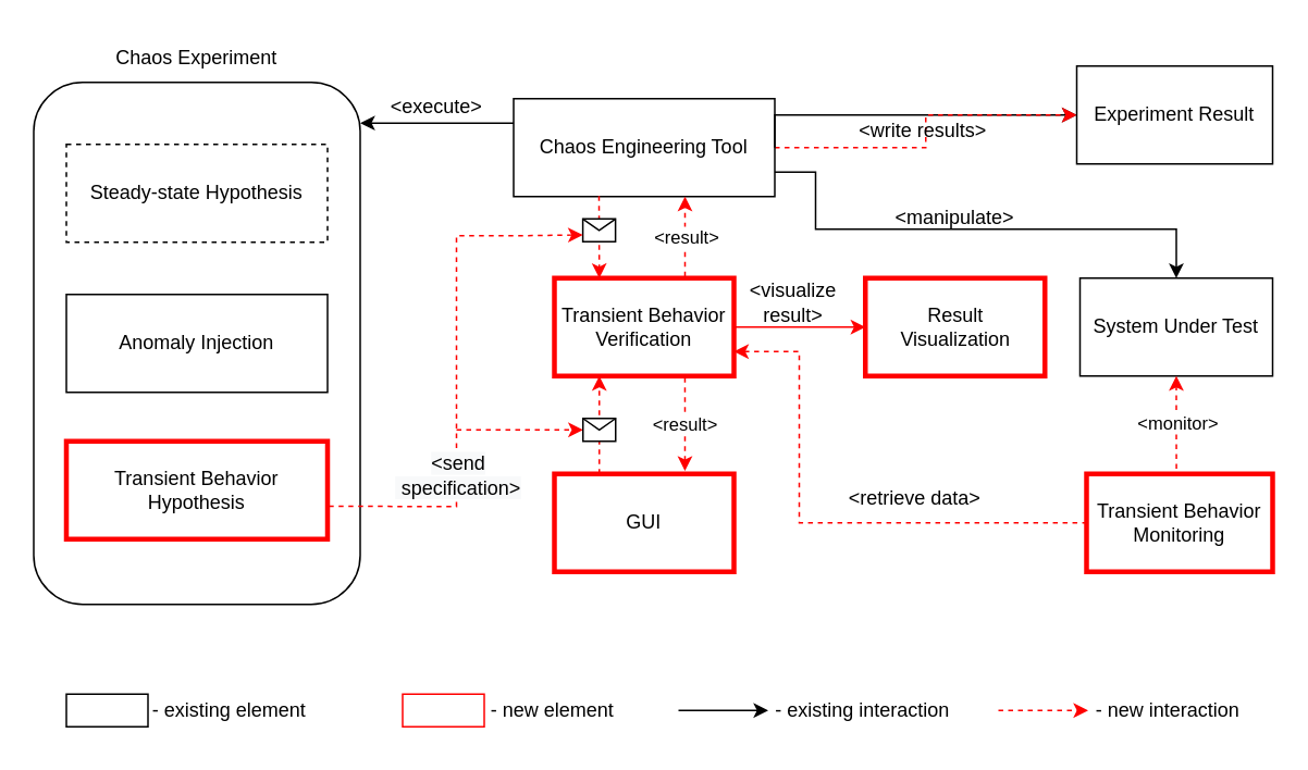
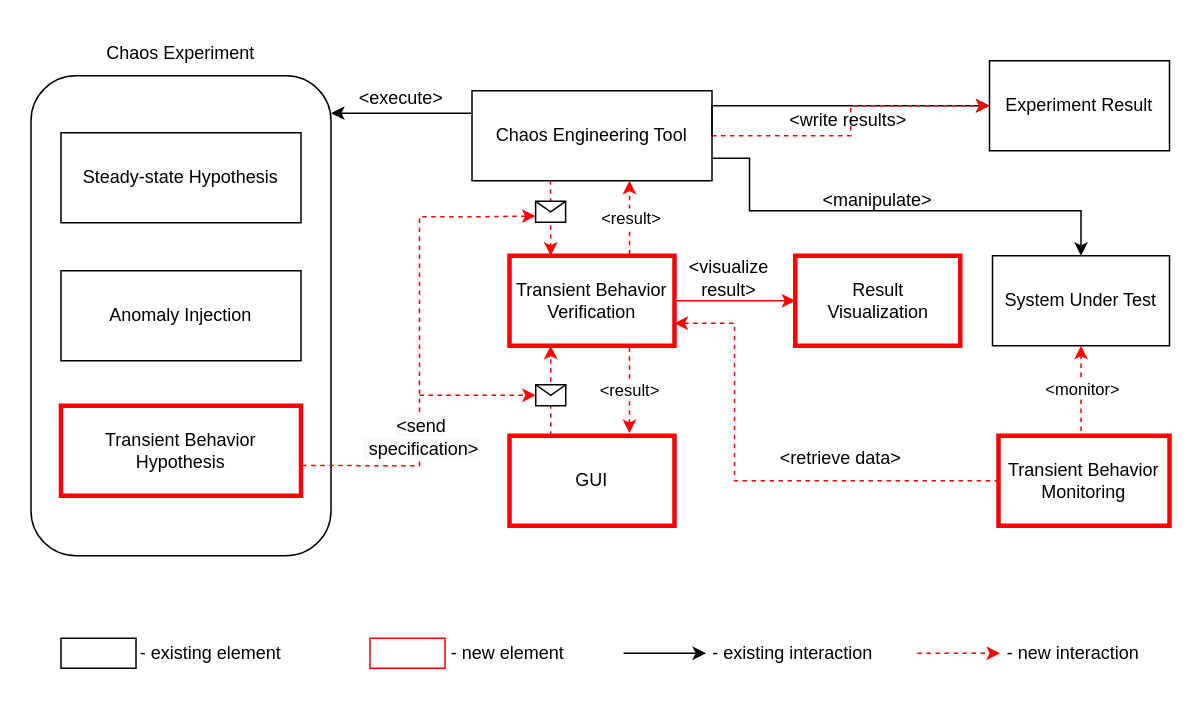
  <mxCell id="0" />
  <mxCell id="1" parent="0" />
  <mxCell id="2" value="" style="rounded=1;whiteSpace=wrap;html=1;gradientColor=none;fillColor=none;" parent="1" vertex="1"><mxGeometry x="20" y="50" width="200" height="320" as="geometry" /></mxCell>
- <mxCell id="3" value="Steady-state Hypothesis" style="rounded=0;whiteSpace=wrap;html=1;dashed=1;" parent="1" vertex="1"><mxGeometry x="40" y="88" width="160" height="60" as="geometry" /></mxCell>
+ <mxCell id="3" value="Steady-state Hypothesis" style="rounded=0;whiteSpace=wrap;html=1;" parent="1" vertex="1"><mxGeometry x="40" y="88" width="160" height="60" as="geometry" /></mxCell>
  <mxCell id="4" value="Anomaly Injection" style="rounded=0;whiteSpace=wrap;html=1;" parent="1" vertex="1"><mxGeometry x="40" y="180" width="160" height="60" as="geometry" /></mxCell>
  <mxCell id="5" value="Transient Behavior Hypothesis" style="rounded=0;whiteSpace=wrap;html=1;strokeColor=#FF0000;strokeWidth=3;" parent="1" vertex="1"><mxGeometry x="40" y="270" width="160" height="60" as="geometry" /></mxCell>
  <mxCell id="6" value="Chaos Experiment" style="text;html=1;strokeColor=none;fillColor=none;align=center;verticalAlign=middle;whiteSpace=wrap;rounded=0;dashed=1;" parent="1" vertex="1"><mxGeometry x="60" y="20" width="120" height="30" as="geometry" /></mxCell>
  <mxCell id="7" style="edgeStyle=orthogonalEdgeStyle;rounded=0;orthogonalLoop=1;jettySize=auto;html=1;exitX=1;exitY=0.5;exitDx=0;exitDy=0;" parent="1" source="11" target="17" edge="1"><mxGeometry relative="1" as="geometry"><Array as="points"><mxPoint x="474" y="70" /></Array></mxGeometry></mxCell>
  <mxCell id="8" style="edgeStyle=orthogonalEdgeStyle;rounded=0;orthogonalLoop=1;jettySize=auto;html=1;exitX=1;exitY=0.75;exitDx=0;exitDy=0;entryX=0.5;entryY=0;entryDx=0;entryDy=0;strokeColor=#000000;" parent="1" source="11" target="12" edge="1"><mxGeometry relative="1" as="geometry"><Array as="points"><mxPoint x="499" y="105" /><mxPoint x="499" y="140" /><mxPoint x="720" y="140" /></Array></mxGeometry></mxCell>
  <mxCell id="9" style="edgeStyle=orthogonalEdgeStyle;rounded=0;orthogonalLoop=1;jettySize=auto;html=1;exitX=1;exitY=0.5;exitDx=0;exitDy=0;dashed=1;strokeColor=#FF0000;" parent="1" source="11" target="17" edge="1"><mxGeometry relative="1" as="geometry" /></mxCell>
  <mxCell id="10" style="edgeStyle=orthogonalEdgeStyle;rounded=0;orthogonalLoop=1;jettySize=auto;html=1;exitX=0;exitY=0.25;exitDx=0;exitDy=0;entryX=1;entryY=0.078;entryDx=0;entryDy=0;entryPerimeter=0;" parent="1" source="11" target="2" edge="1"><mxGeometry relative="1" as="geometry" /></mxCell>
  <mxCell id="11" value="Chaos Engineering Tool" style="rounded=0;whiteSpace=wrap;html=1;strokeColor=#000000;strokeWidth=1;fillColor=none;gradientColor=none;" parent="1" vertex="1"><mxGeometry x="314" y="60" width="160" height="60" as="geometry" /></mxCell>
  <mxCell id="12" value="System Under Test" style="rounded=0;whiteSpace=wrap;html=1;strokeColor=#000000;strokeWidth=1;fillColor=none;gradientColor=none;" parent="1" vertex="1"><mxGeometry x="661" y="170" width="118" height="60" as="geometry" /></mxCell>
  <mxCell id="13" style="edgeStyle=orthogonalEdgeStyle;rounded=0;orthogonalLoop=1;jettySize=auto;html=1;exitX=1;exitY=0.75;exitDx=0;exitDy=0;entryX=0;entryY=0.5;entryDx=0;entryDy=0;startArrow=classic;startFill=1;endArrow=none;endFill=0;dashed=1;strokeColor=#FF0000;" parent="1" source="15" target="16" edge="1"><mxGeometry relative="1" as="geometry"><Array as="points"><mxPoint x="489" y="215" /><mxPoint x="489" y="320" /></Array></mxGeometry></mxCell>
  <mxCell id="14" value="" style="edgeStyle=orthogonalEdgeStyle;rounded=0;orthogonalLoop=1;jettySize=auto;html=1;dashed=0;strokeColor=#FF0000;" parent="1" source="15" target="32" edge="1"><mxGeometry relative="1" as="geometry" /></mxCell>
  <mxCell id="15" value="Transient Behavior Verification" style="rounded=0;whiteSpace=wrap;html=1;strokeColor=#FF0000;strokeWidth=3;" parent="1" vertex="1"><mxGeometry x="339" y="170" width="110" height="60" as="geometry" /></mxCell>
  <mxCell id="16" value="Transient Behavior Monitoring" style="rounded=0;whiteSpace=wrap;html=1;strokeColor=#FF0000;strokeWidth=3;" parent="1" vertex="1"><mxGeometry x="665" y="290" width="114" height="60" as="geometry" /></mxCell>
  <mxCell id="17" value="Experiment Result" style="rounded=0;whiteSpace=wrap;html=1;strokeColor=#000000;strokeWidth=1;fillColor=none;gradientColor=none;" parent="1" vertex="1"><mxGeometry x="659" y="40" width="120" height="60" as="geometry" /></mxCell>
  <mxCell id="18" value="&amp;lt;execute&amp;gt;" style="text;html=1;strokeColor=none;fillColor=none;align=center;verticalAlign=middle;whiteSpace=wrap;rounded=0;" parent="1" vertex="1"><mxGeometry x="237" y="50" width="60" height="30" as="geometry" /></mxCell>
  <mxCell id="19" value="&amp;lt;visualize result&amp;gt;" style="text;html=1;strokeColor=none;fillColor=none;align=center;verticalAlign=middle;whiteSpace=wrap;rounded=0;" parent="1" vertex="1"><mxGeometry x="440.5" y="170" width="89" height="30" as="geometry" /></mxCell>
  <mxCell id="20" value="&amp;lt;write results&amp;gt;" style="text;html=1;strokeColor=none;fillColor=none;align=center;verticalAlign=middle;whiteSpace=wrap;rounded=0;" parent="1" vertex="1"><mxGeometry x="510" y="65" width="110" height="30" as="geometry" /></mxCell>
  <mxCell id="21" value="&amp;lt;manipulate&amp;gt;" style="text;html=1;strokeColor=none;fillColor=none;align=center;verticalAlign=middle;whiteSpace=wrap;rounded=0;" parent="1" vertex="1"><mxGeometry x="539" y="118" width="91" height="30" as="geometry" /></mxCell>
  <mxCell id="22" value="&amp;lt;retrieve data&amp;gt;" style="text;html=1;strokeColor=none;fillColor=none;align=center;verticalAlign=middle;whiteSpace=wrap;rounded=0;" parent="1" vertex="1"><mxGeometry x="505" y="290" width="110" height="30" as="geometry" /></mxCell>
  <mxCell id="23" value="" style="rounded=0;whiteSpace=wrap;html=1;fontSize=13;" parent="1" vertex="1"><mxGeometry x="40" y="425" width="50" height="20" as="geometry" /></mxCell>
  <mxCell id="24" value="- existing element" style="text;html=1;strokeColor=none;fillColor=none;align=center;verticalAlign=middle;whiteSpace=wrap;rounded=0;" parent="1" vertex="1"><mxGeometry x="80" y="420" width="120" height="30" as="geometry" /></mxCell>
  <mxCell id="25" value="" style="rounded=0;whiteSpace=wrap;html=1;fontSize=13;strokeColor=#FF0000;fillColor=#FFFFFF;" parent="1" vertex="1"><mxGeometry x="246" y="425" width="50" height="20" as="geometry" /></mxCell>
  <mxCell id="26" value="- new element" style="text;html=1;strokeColor=none;fillColor=none;align=center;verticalAlign=middle;whiteSpace=wrap;rounded=0;" parent="1" vertex="1"><mxGeometry x="278" y="420" width="120" height="30" as="geometry" /></mxCell>
  <mxCell id="27" value="" style="endArrow=classic;html=1;rounded=0;fontSize=13;strokeColor=#000000;" parent="1" edge="1"><mxGeometry width="50" height="50" relative="1" as="geometry"><mxPoint x="415" y="435" as="sourcePoint" /><mxPoint x="470" y="435" as="targetPoint" /></mxGeometry></mxCell>
  <mxCell id="28" value="- existing interaction" style="text;html=1;strokeColor=none;fillColor=none;align=center;verticalAlign=middle;whiteSpace=wrap;rounded=0;" parent="1" vertex="1"><mxGeometry x="468" y="420" width="120" height="30" as="geometry" /></mxCell>
  <mxCell id="29" value="" style="endArrow=classic;html=1;rounded=0;fontSize=13;strokeColor=#FF0000;dashed=1;" parent="1" edge="1"><mxGeometry width="50" height="50" relative="1" as="geometry"><mxPoint x="611" y="435" as="sourcePoint" /><mxPoint x="666" y="435" as="targetPoint" /></mxGeometry></mxCell>
  <mxCell id="30" value="- new interaction" style="text;html=1;strokeColor=none;fillColor=none;align=center;verticalAlign=middle;whiteSpace=wrap;rounded=0;" parent="1" vertex="1"><mxGeometry x="655" y="420" width="120" height="30" as="geometry" /></mxCell>
  <mxCell id="31" value="GUI" style="rounded=0;whiteSpace=wrap;html=1;strokeColor=#FF0000;strokeWidth=3;" parent="1" vertex="1"><mxGeometry x="339" y="290" width="110" height="60" as="geometry" /></mxCell>
  <mxCell id="32" value="Result&lt;br&gt;Visualization" style="rounded=0;whiteSpace=wrap;html=1;strokeColor=#FF0000;strokeWidth=3;" parent="1" vertex="1"><mxGeometry x="529.5" y="170" width="110" height="60" as="geometry" /></mxCell>
  <mxCell id="33" value="" style="endArrow=classic;html=1;rounded=0;exitX=0.327;exitY=0.995;exitDx=0;exitDy=0;entryX=0.25;entryY=0;entryDx=0;entryDy=0;exitPerimeter=0;dashed=1;strokeColor=#FF0000;" parent="1" source="11" target="15" edge="1"><mxGeometry relative="1" as="geometry"><mxPoint x="183" y="450" as="sourcePoint" /><mxPoint x="354" y="160" as="targetPoint" /></mxGeometry></mxCell>
  <mxCell id="34" value="" style="shape=message;html=1;outlineConnect=0;" parent="33" vertex="1"><mxGeometry width="20" height="14" relative="1" as="geometry"><mxPoint x="-10" y="-11" as="offset" /></mxGeometry></mxCell>
  <mxCell id="35" value="" style="endArrow=classic;html=1;rounded=0;entryX=0;entryY=0.7;entryDx=0;entryDy=0;exitX=1.005;exitY=0.664;exitDx=0;exitDy=0;exitPerimeter=0;dashed=1;strokeColor=#FF0000;" parent="1" source="5" target="34" edge="1"><mxGeometry relative="1" as="geometry"><mxPoint x="279" y="380" as="sourcePoint" /><mxPoint x="279" y="260" as="targetPoint" /><Array as="points"><mxPoint x="279" y="310" /><mxPoint x="279" y="144" /><mxPoint x="319" y="144" /></Array></mxGeometry></mxCell>
  <mxCell id="36" value="&lt;span style=&quot;font-size: 12px; background-color: rgb(248, 249, 250);&quot;&gt;&amp;lt;send&lt;br&gt;&amp;nbsp;specification&amp;gt;&lt;/span&gt;" style="edgeLabel;resizable=0;html=1;align=center;verticalAlign=middle;" parent="35" connectable="0" vertex="1"><mxGeometry relative="1" as="geometry"><mxPoint y="63" as="offset" /></mxGeometry></mxCell>
  <mxCell id="37" value="" style="endArrow=classic;html=1;rounded=0;entryX=0;entryY=0.5;entryDx=0;entryDy=0;dashed=1;strokeColor=#FF0000;" parent="1" target="39" edge="1"><mxGeometry width="50" height="50" relative="1" as="geometry"><mxPoint x="279" y="263" as="sourcePoint" /><mxPoint x="379" y="280" as="targetPoint" /></mxGeometry></mxCell>
  <mxCell id="38" value="" style="endArrow=classic;html=1;rounded=0;exitX=0.25;exitY=0;exitDx=0;exitDy=0;entryX=0.25;entryY=1;entryDx=0;entryDy=0;dashed=1;strokeColor=#FF0000;" parent="1" source="31" target="15" edge="1"><mxGeometry relative="1" as="geometry"><mxPoint x="376.32" y="129.7" as="sourcePoint" /><mxPoint x="376.5" y="180" as="targetPoint" /></mxGeometry></mxCell>
  <mxCell id="39" value="" style="shape=message;html=1;outlineConnect=0;" parent="38" vertex="1"><mxGeometry width="20" height="14" relative="1" as="geometry"><mxPoint x="-10" y="-4" as="offset" /></mxGeometry></mxCell>
  <mxCell id="40" value="" style="endArrow=classic;html=1;rounded=0;entryX=0.5;entryY=1;entryDx=0;entryDy=0;exitX=0.483;exitY=-0.052;exitDx=0;exitDy=0;exitPerimeter=0;dashed=1;strokeColor=#FF0000;" parent="1" source="16" target="12" edge="1"><mxGeometry relative="1" as="geometry"><mxPoint x="679" y="260" as="sourcePoint" /><mxPoint x="779" y="260" as="targetPoint" /><Array as="points"><mxPoint x="720" y="260" /></Array></mxGeometry></mxCell>
  <mxCell id="41" value="&amp;lt;monitor&amp;gt;" style="edgeLabel;resizable=0;html=1;align=center;verticalAlign=middle;" parent="40" connectable="0" vertex="1"><mxGeometry relative="1" as="geometry" /></mxCell>
  <mxCell id="42" value="" style="endArrow=classic;html=1;rounded=0;dashed=1;strokeColor=#FF0000;" parent="1" edge="1"><mxGeometry relative="1" as="geometry"><mxPoint x="419" y="169" as="sourcePoint" /><mxPoint x="419" y="120" as="targetPoint" /><Array as="points"><mxPoint x="419" y="133.56" /></Array></mxGeometry></mxCell>
  <mxCell id="43" value="&amp;lt;result&amp;gt;" style="edgeLabel;resizable=0;html=1;align=center;verticalAlign=middle;" parent="42" connectable="0" vertex="1"><mxGeometry relative="1" as="geometry" /></mxCell>
  <mxCell id="44" value="" style="endArrow=classic;html=1;rounded=0;entryX=0.727;entryY=-0.03;entryDx=0;entryDy=0;entryPerimeter=0;exitX=0.727;exitY=1;exitDx=0;exitDy=0;exitPerimeter=0;dashed=1;strokeColor=#FF0000;" parent="1" edge="1"><mxGeometry relative="1" as="geometry"><mxPoint x="418.97" y="231" as="sourcePoint" /><mxPoint x="418.97" y="288.2" as="targetPoint" /><Array as="points"><mxPoint x="419" y="261" /></Array></mxGeometry></mxCell>
  <mxCell id="45" value="&amp;lt;result&amp;gt;" style="edgeLabel;resizable=0;html=1;align=center;verticalAlign=middle;" parent="44" connectable="0" vertex="1"><mxGeometry relative="1" as="geometry" /></mxCell>
